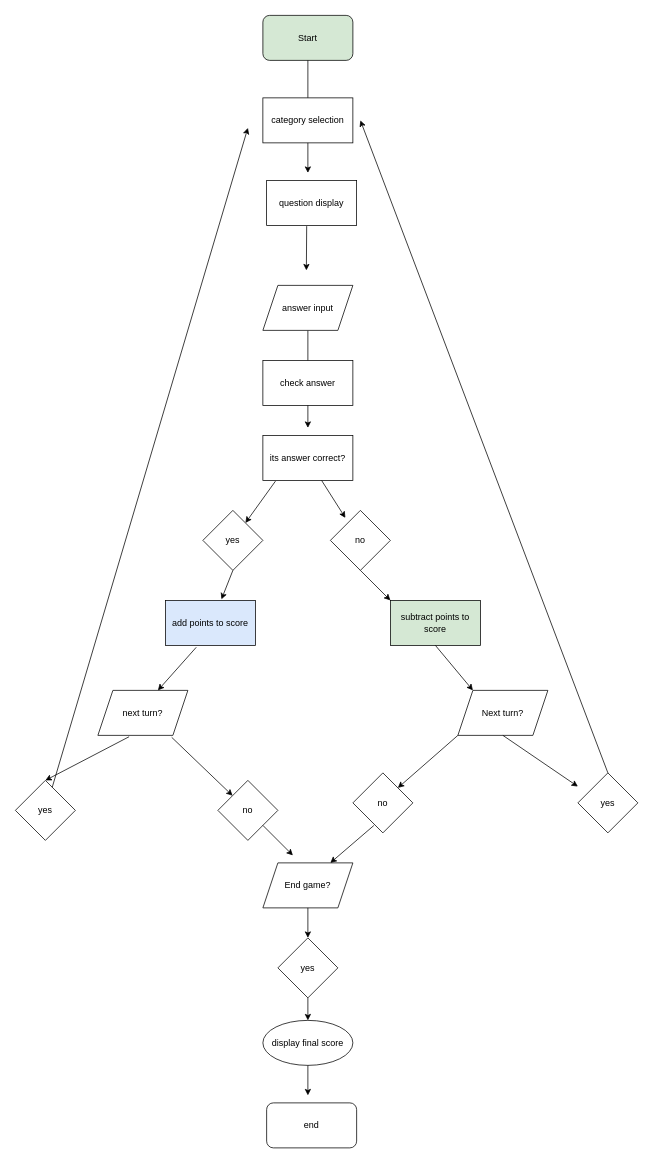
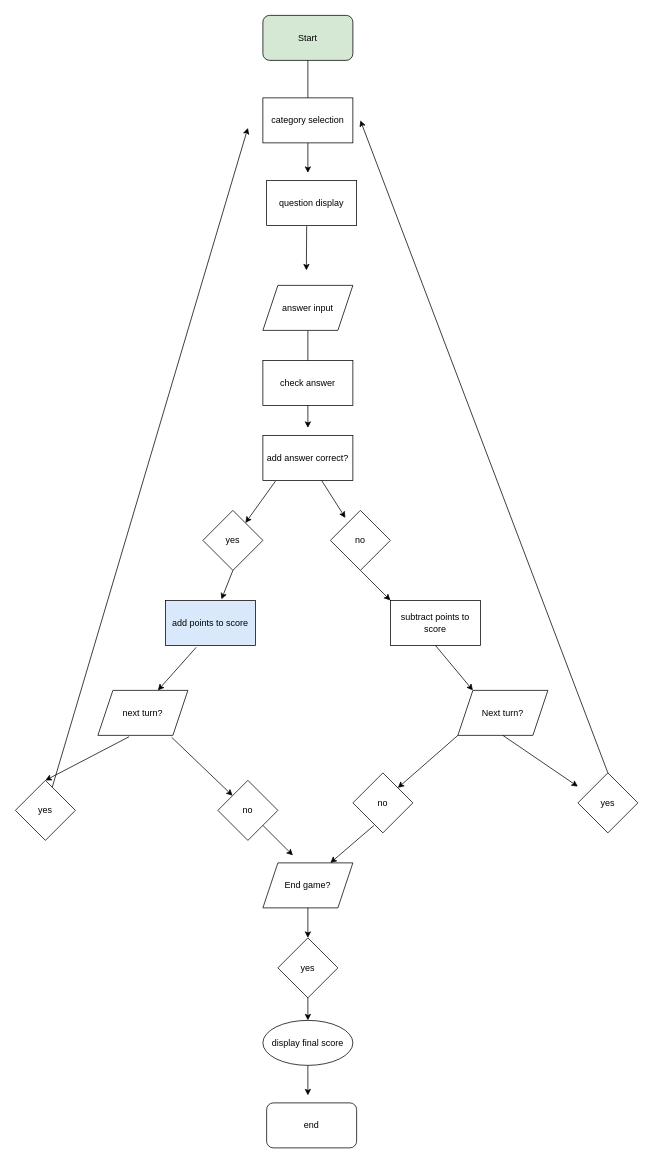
  <mxCell id="0" />
  <mxCell id="1" parent="0" />
  <mxCell id="2" value="Start" style="rounded=1;whiteSpace=wrap;html=1;fillColor=#d5e8d4;" vertex="1" parent="1"><mxGeometry x="350" y="20" width="120" height="60" as="geometry" /></mxCell>
- <mxCell id="3" value="its answer correct?" style="rounded=0;whiteSpace=wrap;html=1;" vertex="1" parent="1"><mxGeometry x="350" y="580" width="120" height="60" as="geometry" /></mxCell>
+ <mxCell id="3" value="add answer correct?" style="rounded=0;whiteSpace=wrap;html=1;" vertex="1" parent="1"><mxGeometry x="350" y="580" width="120" height="60" as="geometry" /></mxCell>
  <mxCell id="4" value="yes" style="rhombus;whiteSpace=wrap;html=1;" vertex="1" parent="1"><mxGeometry x="270" y="680" width="80" height="80" as="geometry" /></mxCell>
  <mxCell id="5" value="no" style="rhombus;whiteSpace=wrap;html=1;" vertex="1" parent="1"><mxGeometry x="440" y="680" width="80" height="80" as="geometry" /></mxCell>
  <mxCell id="6" value="add points to score" style="rounded=0;whiteSpace=wrap;html=1;fillColor=#dae8fc;" vertex="1" parent="1"><mxGeometry x="220" y="800" width="120" height="60" as="geometry" /></mxCell>
- <mxCell id="7" value="subtract points to score" style="rounded=0;whiteSpace=wrap;html=1;fillColor=#d5e8d4;" vertex="1" parent="1"><mxGeometry x="520" y="800" width="120" height="60" as="geometry" /></mxCell>
+ <mxCell id="7" value="subtract points to score" style="rounded=0;whiteSpace=wrap;html=1;" vertex="1" parent="1"><mxGeometry x="520" y="800" width="120" height="60" as="geometry" /></mxCell>
  <mxCell id="8" value="" style="endArrow=classic;html=1;rounded=0;exitX=0.5;exitY=1;exitDx=0;exitDy=0;" edge="1" parent="1" source="19"><mxGeometry width="50" height="50" relative="1" as="geometry"><mxPoint x="250" y="590" as="sourcePoint" /><mxPoint x="410" y="540" as="targetPoint" /></mxGeometry></mxCell>
  <mxCell id="9" value="next turn?" style="shape=parallelogram;perimeter=parallelogramPerimeter;whiteSpace=wrap;html=1;fixedSize=1;" vertex="1" parent="1"><mxGeometry x="130" y="920" width="120" height="60" as="geometry" /></mxCell>
  <mxCell id="10" value="End game?" style="shape=parallelogram;perimeter=parallelogramPerimeter;whiteSpace=wrap;html=1;fixedSize=1;" vertex="1" parent="1"><mxGeometry x="350" y="1150" width="120" height="60" as="geometry" /></mxCell>
  <mxCell id="11" value="Next turn?" style="shape=parallelogram;perimeter=parallelogramPerimeter;whiteSpace=wrap;html=1;fixedSize=1;" vertex="1" parent="1"><mxGeometry x="610" y="920" width="120" height="60" as="geometry" /></mxCell>
  <mxCell id="12" value="no" style="rhombus;whiteSpace=wrap;html=1;" vertex="1" parent="1"><mxGeometry x="290" y="1040" width="80" height="80" as="geometry" /></mxCell>
  <mxCell id="13" value="no" style="rhombus;whiteSpace=wrap;html=1;" vertex="1" parent="1"><mxGeometry x="470" y="1030" width="80" height="80" as="geometry" /></mxCell>
  <mxCell id="14" value="yes" style="rhombus;whiteSpace=wrap;html=1;" vertex="1" parent="1"><mxGeometry x="770" y="1030" width="80" height="80" as="geometry" /></mxCell>
  <mxCell id="15" value="yes" style="rhombus;whiteSpace=wrap;html=1;" vertex="1" parent="1"><mxGeometry x="20" y="1040" width="80" height="80" as="geometry" /></mxCell>
  <mxCell id="16" value="" style="endArrow=none;html=1;rounded=0;exitX=0.5;exitY=1;exitDx=0;exitDy=0;" edge="1" parent="1" source="2" target="17"><mxGeometry width="50" height="50" relative="1" as="geometry"><mxPoint x="410" y="80" as="sourcePoint" /><mxPoint x="410" y="540" as="targetPoint" /></mxGeometry></mxCell>
  <mxCell id="17" value="category selection" style="rounded=0;whiteSpace=wrap;html=1;" vertex="1" parent="1"><mxGeometry x="350" y="130" width="120" height="60" as="geometry" /></mxCell>
  <mxCell id="18" value="question display" style="rounded=0;whiteSpace=wrap;html=1;" vertex="1" parent="1"><mxGeometry x="355" y="240" width="120" height="60" as="geometry" /></mxCell>
  <mxCell id="19" value="answer input" style="shape=parallelogram;perimeter=parallelogramPerimeter;whiteSpace=wrap;html=1;fixedSize=1;" vertex="1" parent="1"><mxGeometry x="350" y="380" width="120" height="60" as="geometry" /></mxCell>
  <mxCell id="20" value="check answer" style="rounded=0;whiteSpace=wrap;html=1;" vertex="1" parent="1"><mxGeometry x="350" y="480" width="120" height="60" as="geometry" /></mxCell>
  <mxCell id="21" value="display final score" style="ellipse;whiteSpace=wrap;html=1;" vertex="1" parent="1"><mxGeometry x="350" y="1360" width="120" height="60" as="geometry" /></mxCell>
  <mxCell id="22" value="" style="endArrow=classic;html=1;rounded=0;exitX=0.5;exitY=1;exitDx=0;exitDy=0;" edge="1" parent="1" source="17"><mxGeometry width="50" height="50" relative="1" as="geometry"><mxPoint x="400" y="240" as="sourcePoint" /><mxPoint x="410" y="230" as="targetPoint" /></mxGeometry></mxCell>
  <mxCell id="23" value="" style="endArrow=classic;html=1;rounded=0;exitX=0.445;exitY=1.017;exitDx=0;exitDy=0;exitPerimeter=0;" edge="1" parent="1" source="18"><mxGeometry width="50" height="50" relative="1" as="geometry"><mxPoint x="400" y="360" as="sourcePoint" /><mxPoint x="408" y="360" as="targetPoint" /></mxGeometry></mxCell>
  <mxCell id="24" value="" style="endArrow=classic;html=1;rounded=0;exitX=0.5;exitY=1;exitDx=0;exitDy=0;" edge="1" parent="1" source="20"><mxGeometry width="50" height="50" relative="1" as="geometry"><mxPoint x="400" y="590" as="sourcePoint" /><mxPoint x="410" y="570" as="targetPoint" /></mxGeometry></mxCell>
  <mxCell id="25" value="" style="endArrow=classic;html=1;rounded=0;exitX=0.14;exitY=1.017;exitDx=0;exitDy=0;exitPerimeter=0;" edge="1" parent="1" source="3" target="4"><mxGeometry width="50" height="50" relative="1" as="geometry"><mxPoint x="360" y="690" as="sourcePoint" /><mxPoint x="410" y="640" as="targetPoint" /></mxGeometry></mxCell>
  <mxCell id="26" value="" style="endArrow=classic;html=1;rounded=0;exitX=0.653;exitY=1.003;exitDx=0;exitDy=0;exitPerimeter=0;" edge="1" parent="1" source="3"><mxGeometry width="50" height="50" relative="1" as="geometry"><mxPoint x="410" y="710" as="sourcePoint" /><mxPoint x="460" y="690" as="targetPoint" /></mxGeometry></mxCell>
  <mxCell id="27" value="" style="endArrow=classic;html=1;rounded=0;exitX=0.5;exitY=1;exitDx=0;exitDy=0;entryX=0.623;entryY=-0.023;entryDx=0;entryDy=0;entryPerimeter=0;" edge="1" parent="1" source="4" target="6"><mxGeometry width="50" height="50" relative="1" as="geometry"><mxPoint x="310" y="810" as="sourcePoint" /><mxPoint x="360" y="760" as="targetPoint" /></mxGeometry></mxCell>
  <mxCell id="28" value="" style="endArrow=classic;html=1;rounded=0;exitX=0.5;exitY=1;exitDx=0;exitDy=0;entryX=0;entryY=0;entryDx=0;entryDy=0;" edge="1" parent="1" source="5" target="7"><mxGeometry width="50" height="50" relative="1" as="geometry"><mxPoint x="470" y="810" as="sourcePoint" /><mxPoint x="530" y="790" as="targetPoint" /></mxGeometry></mxCell>
  <mxCell id="29" value="" style="endArrow=classic;html=1;rounded=0;entryX=0.667;entryY=0;entryDx=0;entryDy=0;entryPerimeter=0;exitX=0.343;exitY=1.043;exitDx=0;exitDy=0;exitPerimeter=0;" edge="1" parent="1" source="6" target="9"><mxGeometry width="50" height="50" relative="1" as="geometry"><mxPoint x="240" y="910" as="sourcePoint" /><mxPoint x="290" y="860" as="targetPoint" /></mxGeometry></mxCell>
  <mxCell id="30" value="" style="endArrow=classic;html=1;rounded=0;exitX=0.5;exitY=1;exitDx=0;exitDy=0;entryX=0.167;entryY=0;entryDx=0;entryDy=0;entryPerimeter=0;" edge="1" parent="1" source="7" target="11"><mxGeometry width="50" height="50" relative="1" as="geometry"><mxPoint x="580" y="910" as="sourcePoint" /><mxPoint x="630" y="860" as="targetPoint" /></mxGeometry></mxCell>
  <mxCell id="31" value="" style="endArrow=classic;html=1;rounded=0;exitX=0.347;exitY=1.03;exitDx=0;exitDy=0;exitPerimeter=0;entryX=0.5;entryY=0;entryDx=0;entryDy=0;" edge="1" parent="1" source="9" target="15"><mxGeometry width="50" height="50" relative="1" as="geometry"><mxPoint x="170" y="1030" as="sourcePoint" /><mxPoint x="220" y="980" as="targetPoint" /></mxGeometry></mxCell>
  <mxCell id="32" value="" style="endArrow=classic;html=1;rounded=0;exitX=0.82;exitY=1.043;exitDx=0;exitDy=0;exitPerimeter=0;" edge="1" parent="1" source="9" target="12"><mxGeometry width="50" height="50" relative="1" as="geometry"><mxPoint x="220" y="1030" as="sourcePoint" /><mxPoint x="270" y="980" as="targetPoint" /></mxGeometry></mxCell>
  <mxCell id="33" value="" style="endArrow=classic;html=1;rounded=0;exitX=0.5;exitY=1;exitDx=0;exitDy=0;entryX=0.5;entryY=0;entryDx=0;entryDy=0;" edge="1" parent="1" source="11"><mxGeometry width="50" height="50" relative="1" as="geometry"><mxPoint x="618" y="1000" as="sourcePoint" /><mxPoint x="770" y="1048.2" as="targetPoint" /></mxGeometry></mxCell>
  <mxCell id="34" value="" style="endArrow=classic;html=1;rounded=0;entryX=1;entryY=0;entryDx=0;entryDy=0;exitX=0;exitY=1;exitDx=0;exitDy=0;" edge="1" parent="1" source="11" target="13"><mxGeometry width="50" height="50" relative="1" as="geometry"><mxPoint x="610" y="990" as="sourcePoint" /><mxPoint x="650" y="980" as="targetPoint" /></mxGeometry></mxCell>
  <mxCell id="35" value="yes" style="rhombus;whiteSpace=wrap;html=1;" vertex="1" parent="1"><mxGeometry x="370" y="1250" width="80" height="80" as="geometry" /></mxCell>
  <mxCell id="36" value="end" style="rounded=1;whiteSpace=wrap;html=1;" vertex="1" parent="1"><mxGeometry x="355" y="1470" width="120" height="60" as="geometry" /></mxCell>
  <mxCell id="37" value="" style="endArrow=classic;html=1;rounded=0;" edge="1" parent="1" source="12"><mxGeometry width="50" height="50" relative="1" as="geometry"><mxPoint x="360" y="1150" as="sourcePoint" /><mxPoint x="390" y="1140" as="targetPoint" /></mxGeometry></mxCell>
  <mxCell id="38" value="" style="endArrow=classic;html=1;rounded=0;exitX=0.35;exitY=0.877;exitDx=0;exitDy=0;exitPerimeter=0;entryX=0.75;entryY=0;entryDx=0;entryDy=0;" edge="1" parent="1" source="13" target="10"><mxGeometry width="50" height="50" relative="1" as="geometry"><mxPoint x="490" y="1140" as="sourcePoint" /><mxPoint x="540" y="1090" as="targetPoint" /></mxGeometry></mxCell>
  <mxCell id="39" value="" style="endArrow=classic;html=1;rounded=0;" edge="1" parent="1"><mxGeometry width="50" height="50" relative="1" as="geometry"><mxPoint x="810" y="1030" as="sourcePoint" /><mxPoint x="480" y="160" as="targetPoint" /></mxGeometry></mxCell>
  <mxCell id="40" value="" style="endArrow=classic;html=1;rounded=0;" edge="1" parent="1" source="15"><mxGeometry width="50" height="50" relative="1" as="geometry"><mxPoint x="20" y="1030" as="sourcePoint" /><mxPoint x="330" y="170" as="targetPoint" /></mxGeometry></mxCell>
  <mxCell id="41" value="" style="endArrow=classic;html=1;rounded=0;" edge="1" parent="1" source="10"><mxGeometry width="50" height="50" relative="1" as="geometry"><mxPoint x="410" y="1260" as="sourcePoint" /><mxPoint x="410" y="1250" as="targetPoint" /></mxGeometry></mxCell>
  <mxCell id="42" value="" style="endArrow=classic;html=1;rounded=0;exitX=0.5;exitY=1;exitDx=0;exitDy=0;entryX=0.5;entryY=0;entryDx=0;entryDy=0;" edge="1" parent="1" source="35" target="21"><mxGeometry width="50" height="50" relative="1" as="geometry"><mxPoint x="400" y="1370" as="sourcePoint" /><mxPoint x="450" y="1320" as="targetPoint" /></mxGeometry></mxCell>
  <mxCell id="43" value="" style="endArrow=classic;html=1;rounded=0;exitX=0.5;exitY=1;exitDx=0;exitDy=0;" edge="1" parent="1" source="21"><mxGeometry width="50" height="50" relative="1" as="geometry"><mxPoint x="400" y="1470" as="sourcePoint" /><mxPoint x="410" y="1460" as="targetPoint" /></mxGeometry></mxCell>
